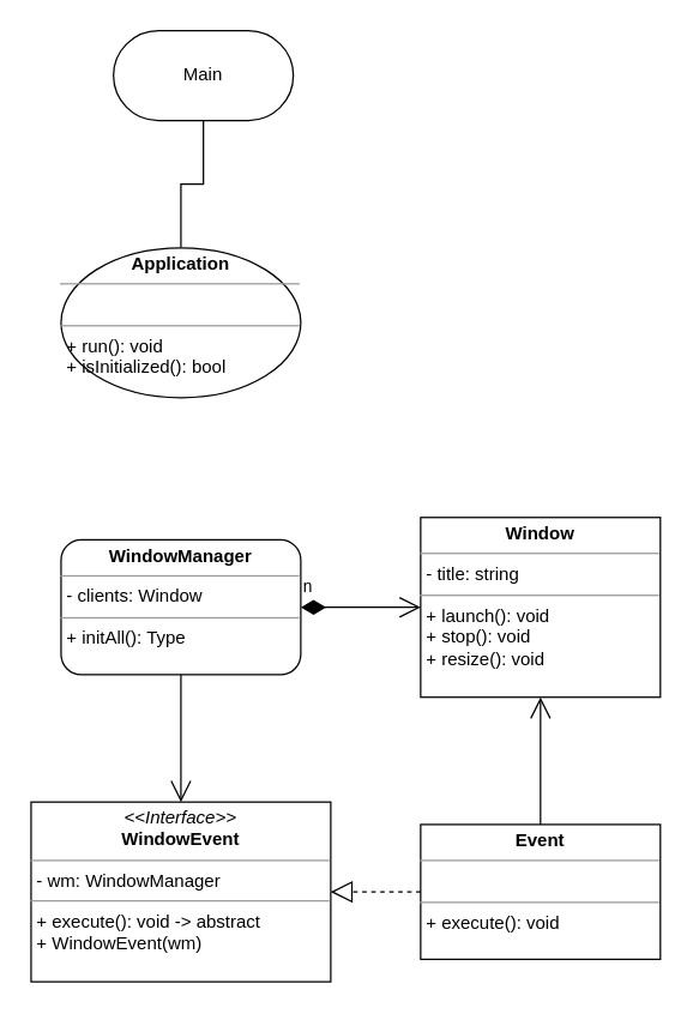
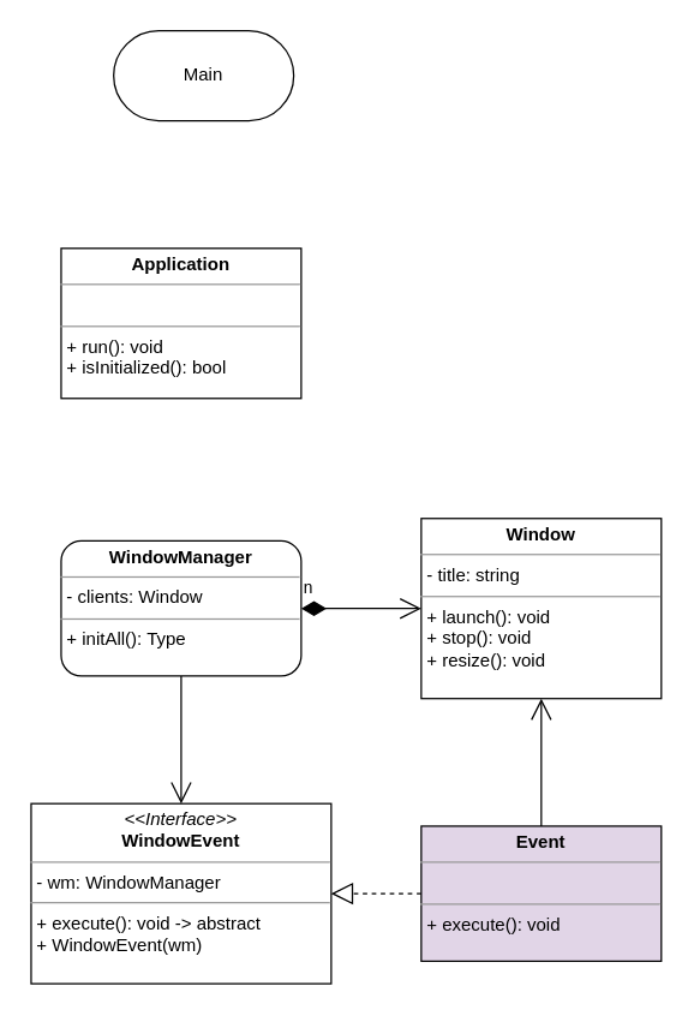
  <mxCell id="0" />
  <mxCell id="1" parent="0" />
- <mxCell id="2" style="edgeStyle=orthogonalEdgeStyle;rounded=0;orthogonalLoop=1;jettySize=auto;html=1;endArrow=none;endFill=0;" edge="1" parent="1" source="3" target="4"><mxGeometry relative="1" as="geometry" /></mxCell>
- <mxCell id="3" value="&lt;p style=&quot;margin: 0px ; margin-top: 4px ; text-align: center&quot;&gt;&lt;b&gt;Application&lt;/b&gt;&lt;/p&gt;&lt;hr size=&quot;1&quot;&gt;&lt;p style=&quot;margin: 0px ; margin-left: 4px&quot;&gt;&lt;br&gt;&lt;/p&gt;&lt;hr size=&quot;1&quot;&gt;&lt;p style=&quot;margin: 0px ; margin-left: 4px&quot;&gt;+ run(): void&lt;/p&gt;&lt;p style=&quot;margin: 0px ; margin-left: 4px&quot;&gt;+ isInitialized(): bool&lt;br&gt;&lt;/p&gt;" style="ellipse;verticalAlign=top;align=left;overflow=fill;fontSize=12;fontFamily=Helvetica;html=1;" parent="1" vertex="1"><mxGeometry x="40" y="165" width="160" height="100" as="geometry" /></mxCell>
+ <mxCell id="3" value="&lt;p style=&quot;margin: 0px ; margin-top: 4px ; text-align: center&quot;&gt;&lt;b&gt;Application&lt;/b&gt;&lt;/p&gt;&lt;hr size=&quot;1&quot;&gt;&lt;p style=&quot;margin: 0px ; margin-left: 4px&quot;&gt;&lt;br&gt;&lt;/p&gt;&lt;hr size=&quot;1&quot;&gt;&lt;p style=&quot;margin: 0px ; margin-left: 4px&quot;&gt;+ run(): void&lt;/p&gt;&lt;p style=&quot;margin: 0px ; margin-left: 4px&quot;&gt;+ isInitialized(): bool&lt;br&gt;&lt;/p&gt;" style="verticalAlign=top;align=left;overflow=fill;fontSize=12;fontFamily=Helvetica;html=1;" parent="1" vertex="1"><mxGeometry x="40" y="165" width="160" height="100" as="geometry" /></mxCell>
  <mxCell id="4" value="Main" style="rounded=1;whiteSpace=wrap;html=1;arcSize=50;" parent="1" vertex="1"><mxGeometry x="75" y="20" width="120" height="60" as="geometry" /></mxCell>
- <mxCell id="5" value="&lt;p style=&quot;margin: 0px ; margin-top: 4px ; text-align: center&quot;&gt;&lt;b&gt;Event&lt;/b&gt;&lt;/p&gt;&lt;hr size=&quot;1&quot;&gt;&lt;div&gt;&lt;br&gt;&lt;/div&gt;&lt;hr size=&quot;1&quot;&gt;&lt;p style=&quot;margin: 0px ; margin-left: 4px&quot;&gt;+ execute(): void&lt;/p&gt;" style="verticalAlign=top;align=left;overflow=fill;fontSize=12;fontFamily=Helvetica;html=1;" parent="1" vertex="1"><mxGeometry x="280" y="550" width="160" height="90" as="geometry" /></mxCell>
+ <mxCell id="5" value="&lt;p style=&quot;margin: 0px ; margin-top: 4px ; text-align: center&quot;&gt;&lt;b&gt;Event&lt;/b&gt;&lt;/p&gt;&lt;hr size=&quot;1&quot;&gt;&lt;div&gt;&lt;br&gt;&lt;/div&gt;&lt;hr size=&quot;1&quot;&gt;&lt;p style=&quot;margin: 0px ; margin-left: 4px&quot;&gt;+ execute(): void&lt;/p&gt;" style="verticalAlign=top;align=left;overflow=fill;fontSize=12;fontFamily=Helvetica;html=1;fillColor=#e1d5e7;" parent="1" vertex="1"><mxGeometry x="280" y="550" width="160" height="90" as="geometry" /></mxCell>
  <mxCell id="6" value="&lt;p style=&quot;margin: 0px ; margin-top: 4px ; text-align: center&quot;&gt;&lt;b&gt;WindowManager&lt;/b&gt;&lt;/p&gt;&lt;hr size=&quot;1&quot;&gt;&lt;p style=&quot;margin: 0px ; margin-left: 4px&quot;&gt;- clients: Window&lt;/p&gt;&lt;hr size=&quot;1&quot;&gt;&lt;p style=&quot;margin: 0px ; margin-left: 4px&quot;&gt;+ initAll(): Type&lt;/p&gt;" style="verticalAlign=top;align=left;overflow=fill;fontSize=12;fontFamily=Helvetica;html=1;rounded=1;" parent="1" vertex="1"><mxGeometry x="40" y="360" width="160" height="90" as="geometry" /></mxCell>
  <mxCell id="7" value="&lt;p style=&quot;margin: 0px ; margin-top: 4px ; text-align: center&quot;&gt;&lt;b&gt;Window&lt;/b&gt;&lt;/p&gt;&lt;hr size=&quot;1&quot;&gt;&lt;p style=&quot;margin: 0px ; margin-left: 4px&quot;&gt;- title: string&lt;/p&gt;&lt;hr size=&quot;1&quot;&gt;&lt;p style=&quot;margin: 0px ; margin-left: 4px&quot;&gt;+ launch(): void&lt;/p&gt;&lt;p style=&quot;margin: 0px ; margin-left: 4px&quot;&gt;+ stop(): void&lt;/p&gt;&lt;p style=&quot;margin: 0px ; margin-left: 4px&quot;&gt;+ resize(): void&lt;/p&gt;" style="verticalAlign=top;align=left;overflow=fill;fontSize=12;fontFamily=Helvetica;html=1;" parent="1" vertex="1"><mxGeometry x="280" y="345" width="160" height="120" as="geometry" /></mxCell>
  <mxCell id="8" value="&lt;div&gt;n&lt;/div&gt;" style="endArrow=open;html=1;endSize=12;startArrow=diamondThin;startSize=14;startFill=1;edgeStyle=orthogonalEdgeStyle;align=left;verticalAlign=bottom;exitX=1;exitY=0.5;exitDx=0;exitDy=0;entryX=0;entryY=0.5;entryDx=0;entryDy=0;" parent="1" source="6" target="7" edge="1"><mxGeometry x="-1" y="5" relative="1" as="geometry"><mxPoint x="160" y="435" as="sourcePoint" /><mxPoint x="320" y="435" as="targetPoint" /><mxPoint as="offset" /></mxGeometry></mxCell>
  <mxCell id="9" value="&lt;p style=&quot;margin: 0px ; margin-top: 4px ; text-align: center&quot;&gt;&lt;i&gt;&amp;lt;&amp;lt;Interface&amp;gt;&amp;gt;&lt;/i&gt;&lt;br&gt;&lt;b&gt;WindowEvent&lt;/b&gt;&lt;/p&gt;&lt;hr size=&quot;1&quot;&gt;&lt;p style=&quot;margin: 0px ; margin-left: 4px&quot;&gt;- wm: WindowManager&lt;/p&gt;&lt;hr size=&quot;1&quot;&gt;&lt;p style=&quot;margin: 0px ; margin-left: 4px&quot;&gt;+ execute(): void -&amp;gt; abstract&lt;br&gt;+ WindowEvent(wm)&lt;/p&gt;" style="verticalAlign=top;align=left;overflow=fill;fontSize=12;fontFamily=Helvetica;html=1;" parent="1" vertex="1"><mxGeometry x="20" y="535" width="200" height="120" as="geometry" /></mxCell>
  <mxCell id="10" value="" style="endArrow=block;dashed=1;endFill=0;endSize=12;html=1;entryX=1;entryY=0.5;entryDx=0;entryDy=0;" parent="1" source="5" target="9" edge="1"><mxGeometry width="160" relative="1" as="geometry"><mxPoint x="550" y="405" as="sourcePoint" /><mxPoint x="390" y="295" as="targetPoint" /></mxGeometry></mxCell>
  <mxCell id="11" value="" style="endArrow=open;endFill=1;endSize=12;html=1;exitX=0.5;exitY=1;exitDx=0;exitDy=0;entryX=0.5;entryY=0;entryDx=0;entryDy=0;" parent="1" source="6" target="9" edge="1"><mxGeometry width="160" relative="1" as="geometry"><mxPoint x="440" y="395" as="sourcePoint" /><mxPoint x="600" y="395" as="targetPoint" /><Array as="points" /></mxGeometry></mxCell>
  <mxCell id="12" value="" style="endArrow=open;endFill=1;endSize=12;html=1;exitX=0.5;exitY=0;exitDx=0;exitDy=0;entryX=0.5;entryY=1;entryDx=0;entryDy=0;" parent="1" source="5" target="7" edge="1"><mxGeometry width="160" relative="1" as="geometry"><mxPoint x="360" y="515" as="sourcePoint" /><mxPoint x="360" y="495" as="targetPoint" /><Array as="points" /></mxGeometry></mxCell>
